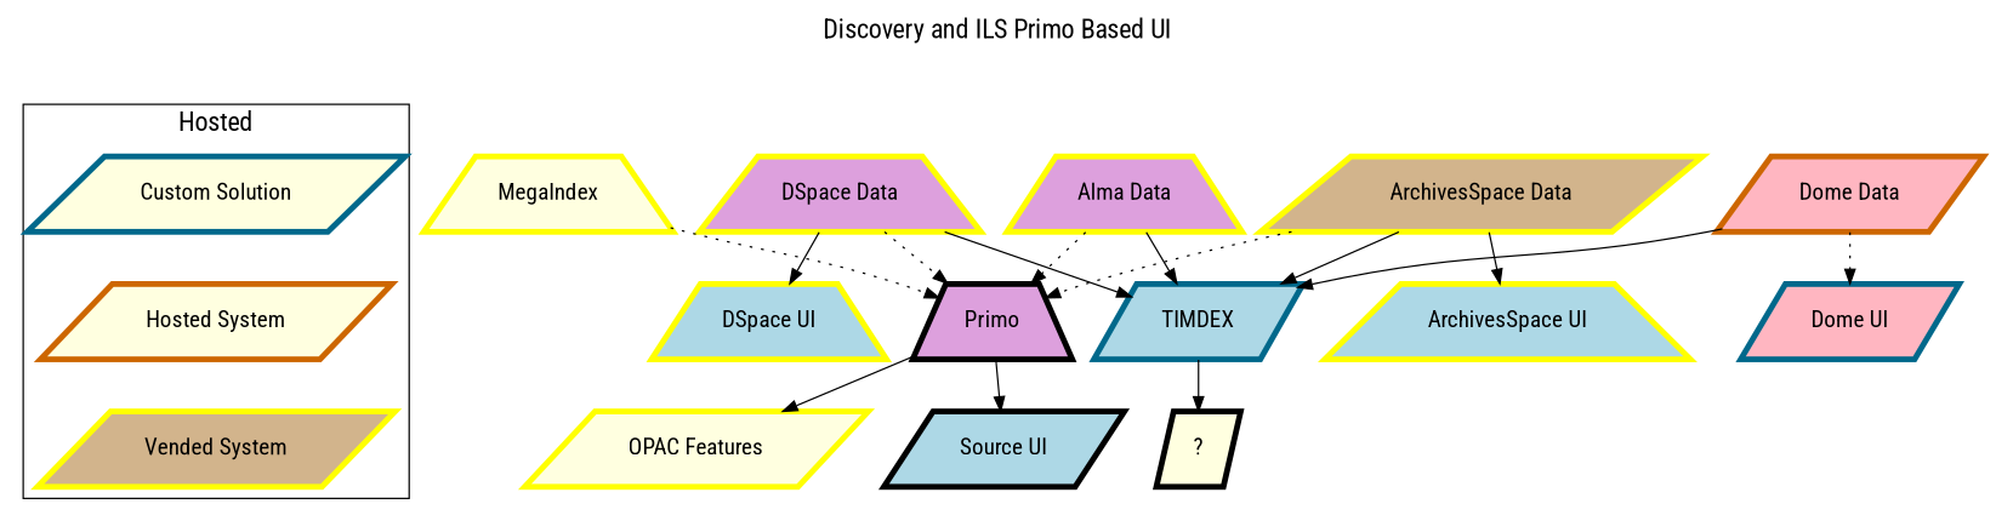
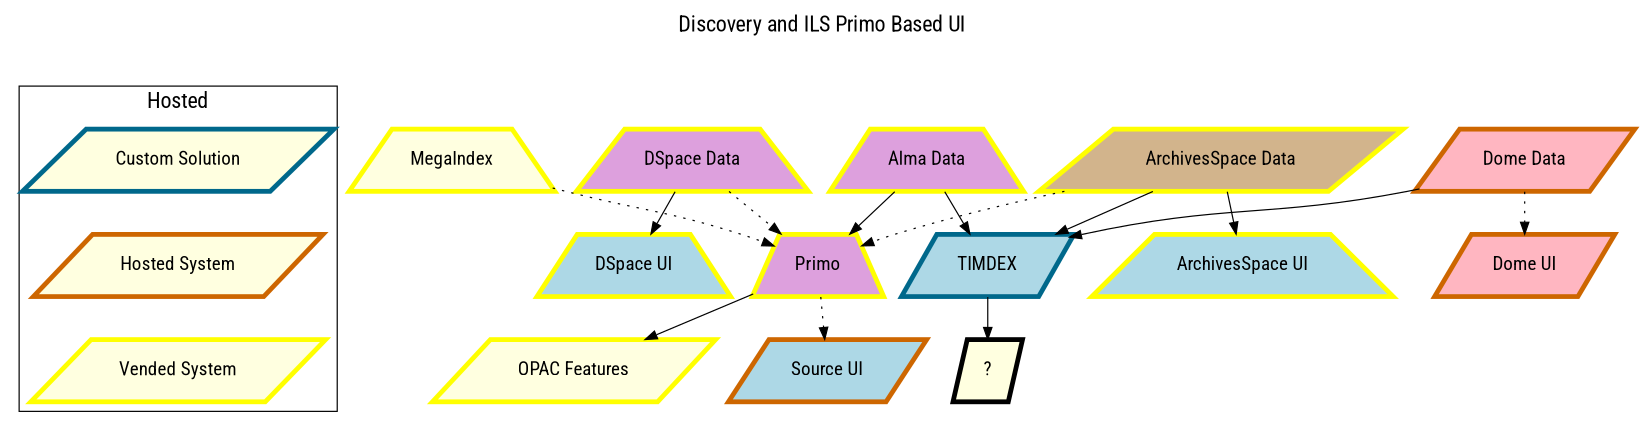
  digraph {
    fontname="Roboto Condensed"
    fontsize=18
    label="Discovery and ILS Primo Based UI"
    labelloc=t
    node [color=Yellow1 fillcolor=lightyellow fontname="Roboto Condensed" fontsize=16 penwidth=4 shape=parallelogram style=filled]
    edge [fontname="Roboto Condensed" style=solid]
-   n1 [fillcolor=tan label="Vended System"]
+   n1 [label="Vended System"]
    n2 [color=darkorange3 label="Hosted System"]
    n3 [color=DeepSkyBlue4 label="Custom Solution"]
    "Alma Data" [fillcolor=plum shape=trapezium]
-   Primo [color=black fillcolor=plum shape=trapezium]
+   Primo [fillcolor=plum shape=trapezium]
    TIMDEX [color=DeepSkyBlue4 fillcolor=lightblue]
-   "Source UI" [fillcolor=lightblue color=""]
+   "Source UI" [fillcolor=lightblue color=darkorange3]
    "OPAC Features"
    "?" [color=""]
    "ArchivesSpace Data" [fillcolor=tan]
    "ArchivesSpace UI" [fillcolor=lightblue shape=trapezium]
    "DSpace Data" [fillcolor=plum shape=trapezium]
    "DSpace UI" [fillcolor=lightblue shape=trapezium]
    "Dome Data" [color=darkorange3 fillcolor=lightpink]
-   "Dome UI" [color=DeepSkyBlue4 fillcolor=lightpink]
+   "Dome UI" [color=darkorange3 fillcolor=lightpink]
    MegaIndex [shape=trapezium]
    subgraph cluster_1 {
      label=Hosted
      n1
      n2
      n3
    }
    n2 -> n1 [style=invis]
    n3 -> n2 [style=invis]
-   "Alma Data" -> Primo [style=dotted]
+   "Alma Data" -> Primo
    "Alma Data" -> TIMDEX
-   Primo -> "Source UI"
+   Primo -> "Source UI" [style=dotted]
    Primo -> "OPAC Features"
    TIMDEX -> "?"
    "ArchivesSpace Data" -> Primo [style=dotted]
    "ArchivesSpace Data" -> TIMDEX
    "ArchivesSpace Data" -> "ArchivesSpace UI"
    "DSpace Data" -> Primo [style=dotted]
-   "DSpace Data" -> TIMDEX
    "DSpace Data" -> "DSpace UI"
    "Dome Data" -> TIMDEX
    "Dome Data" -> "Dome UI" [style=dotted]
    MegaIndex -> Primo [style=dotted]
  }
